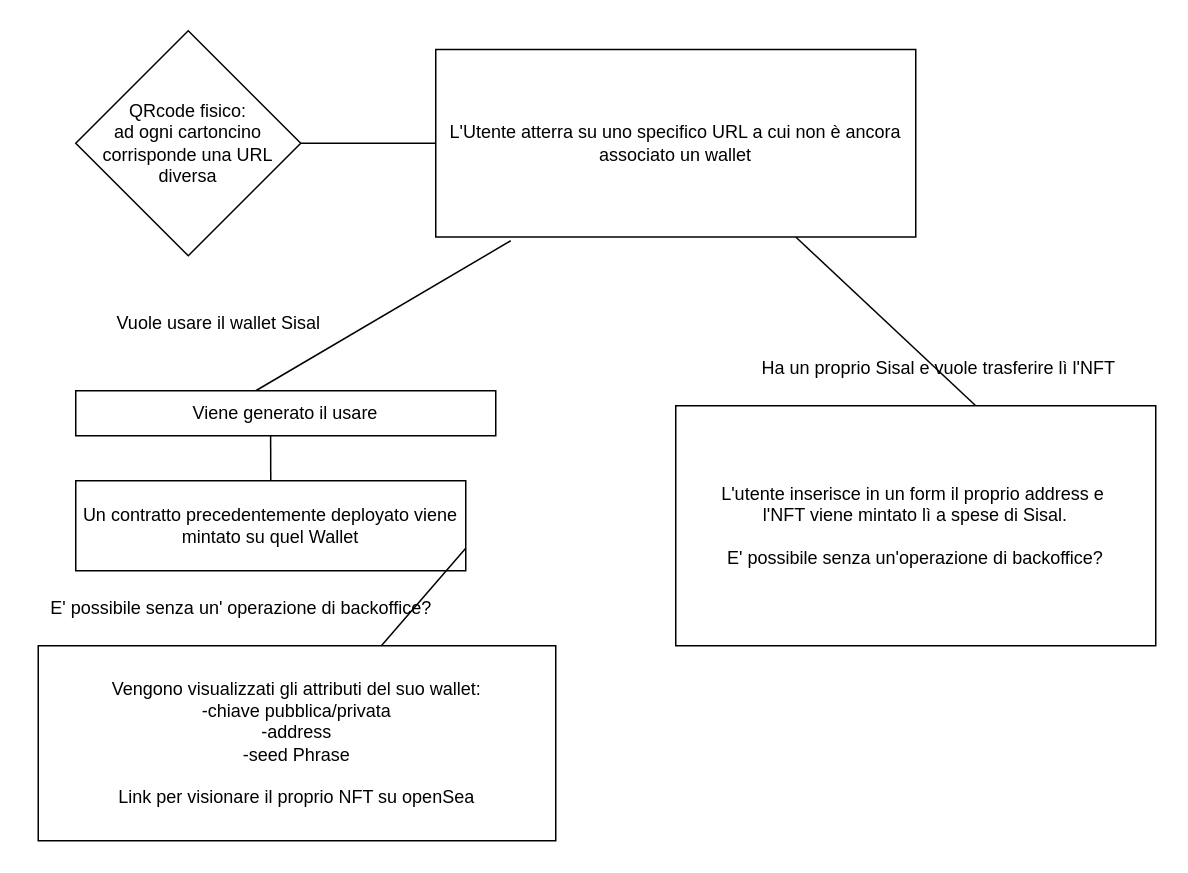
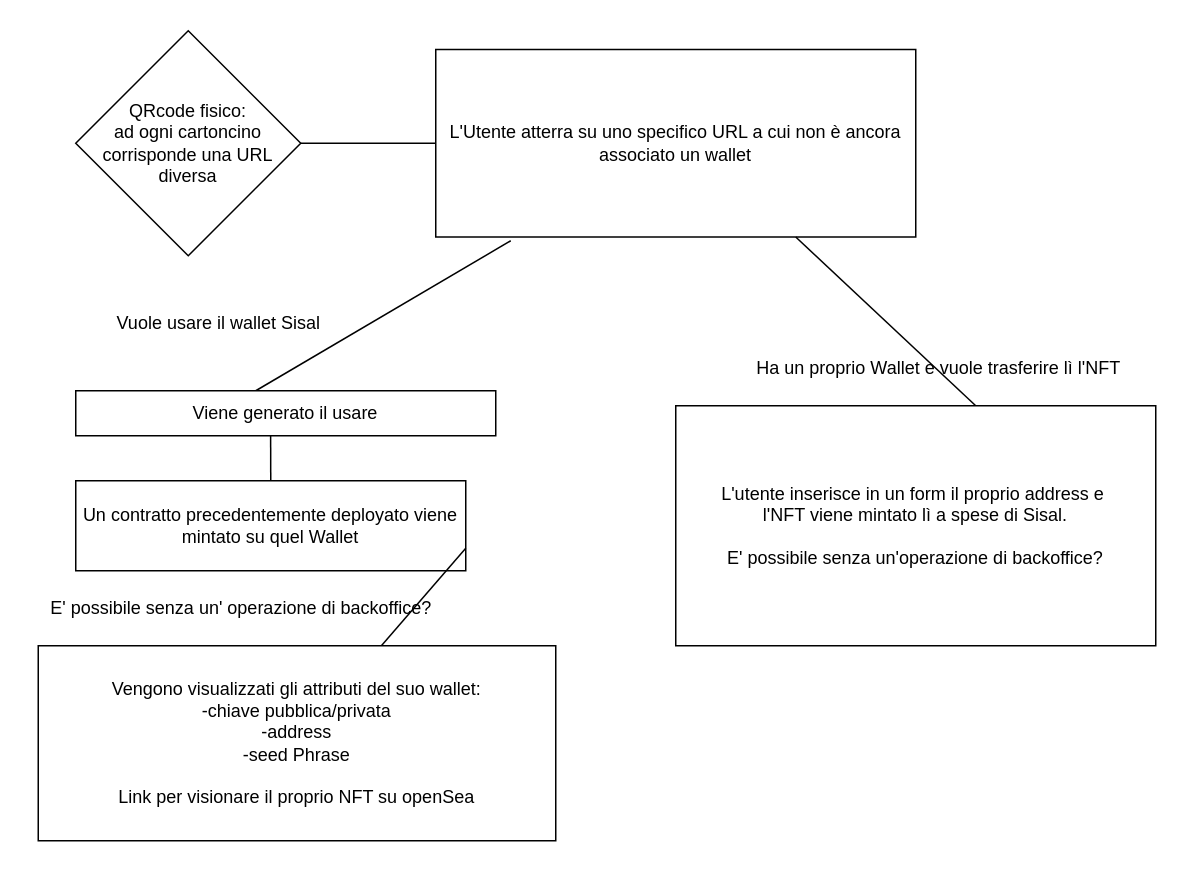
  <mxCell id="0" />
  <mxCell id="1" parent="0" />
  <mxCell id="2" value="QRcode fisico:&lt;br&gt;ad ogni cartoncino corrisponde una URL diversa" style="rhombus;whiteSpace=wrap;html=1;" vertex="1" parent="1"><mxGeometry x="50" y="20" width="150" height="150" as="geometry" /></mxCell>
  <mxCell id="3" value="" style="endArrow=none;html=1;rounded=0;exitX=1;exitY=0.5;exitDx=0;exitDy=0;" edge="1" parent="1" source="2" target="4"><mxGeometry width="50" height="50" relative="1" as="geometry"><mxPoint x="410" y="360" as="sourcePoint" /><mxPoint x="340" y="95" as="targetPoint" /></mxGeometry></mxCell>
  <mxCell id="4" value="L'Utente atterra su uno specifico URL a cui non è ancora&lt;br&gt;associato un wallet" style="rounded=0;whiteSpace=wrap;html=1;" vertex="1" parent="1"><mxGeometry x="290" y="32.5" width="320" height="125" as="geometry" /></mxCell>
  <mxCell id="5" value="" style="endArrow=none;html=1;rounded=0;" edge="1" parent="1"><mxGeometry width="50" height="50" relative="1" as="geometry"><mxPoint x="170" y="260" as="sourcePoint" /><mxPoint x="340" y="160" as="targetPoint" /></mxGeometry></mxCell>
  <mxCell id="6" value="Vuole usare il wallet Sisal" style="text;html=1;align=center;verticalAlign=middle;resizable=0;points=[];autosize=1;strokeColor=none;fillColor=none;" vertex="1" parent="1"><mxGeometry x="65" y="200" width="160" height="30" as="geometry" /></mxCell>
  <mxCell id="7" value="Viene generato il usare" style="rounded=0;whiteSpace=wrap;html=1;" vertex="1" parent="1"><mxGeometry x="50" y="260" width="280" height="30" as="geometry" /></mxCell>
  <mxCell id="8" value="" style="endArrow=none;html=1;rounded=0;entryX=0.75;entryY=1;entryDx=0;entryDy=0;" edge="1" parent="1" target="4"><mxGeometry width="50" height="50" relative="1" as="geometry"><mxPoint x="650" y="270" as="sourcePoint" /><mxPoint x="460" y="250" as="targetPoint" /></mxGeometry></mxCell>
  <mxCell id="9" value="L'utente inserisce in un form il proprio address e&amp;nbsp;&lt;br&gt;l'NFT viene mintato lì a spese di Sisal.&lt;br&gt;&lt;br&gt;E' possibile senza un'operazione di backoffice?" style="rounded=0;whiteSpace=wrap;html=1;" vertex="1" parent="1"><mxGeometry x="450" y="270" width="320" height="160" as="geometry" /></mxCell>
- <mxCell id="10" value="Ha un proprio Sisal e vuole trasferire lì l'NFT" style="text;html=1;align=center;verticalAlign=middle;resizable=0;points=[];autosize=1;strokeColor=none;fillColor=none;" vertex="1" parent="1"><mxGeometry x="490" y="230" width="270" height="30" as="geometry" /></mxCell>
+ <mxCell id="10" value="Ha un proprio Wallet e vuole trasferire lì l'NFT" style="text;html=1;align=center;verticalAlign=middle;resizable=0;points=[];autosize=1;strokeColor=none;fillColor=none;" vertex="1" parent="1"><mxGeometry x="490" y="230" width="270" height="30" as="geometry" /></mxCell>
  <mxCell id="11" value="" style="endArrow=none;html=1;rounded=0;entryX=0.464;entryY=1;entryDx=0;entryDy=0;entryPerimeter=0;" edge="1" parent="1" target="7"><mxGeometry width="50" height="50" relative="1" as="geometry"><mxPoint x="180" y="320" as="sourcePoint" /><mxPoint x="440" y="340" as="targetPoint" /></mxGeometry></mxCell>
  <mxCell id="12" value="Un contratto precedentemente deployato viene&lt;br&gt;mintato su quel Wallet" style="rounded=0;whiteSpace=wrap;html=1;" vertex="1" parent="1"><mxGeometry x="50" y="320" width="260" height="60" as="geometry" /></mxCell>
  <mxCell id="13" value="E' possibile senza un' operazione di backoffice?" style="text;html=1;align=center;verticalAlign=middle;resizable=0;points=[];autosize=1;strokeColor=none;fillColor=none;" vertex="1" parent="1"><mxGeometry x="20" y="390" width="280" height="30" as="geometry" /></mxCell>
  <mxCell id="14" value="" style="endArrow=none;html=1;rounded=0;exitX=1;exitY=0.75;exitDx=0;exitDy=0;" edge="1" parent="1" source="12" target="15"><mxGeometry width="50" height="50" relative="1" as="geometry"><mxPoint x="390" y="390" as="sourcePoint" /><mxPoint x="310" y="450" as="targetPoint" /></mxGeometry></mxCell>
  <mxCell id="15" value="Vengono visualizzati gli attributi del suo wallet:&lt;br&gt;-chiave pubblica/privata&lt;br&gt;-address&lt;br&gt;-seed Phrase&lt;br&gt;&lt;br&gt;Link per visionare il proprio NFT su openSea" style="rounded=0;whiteSpace=wrap;html=1;" vertex="1" parent="1"><mxGeometry x="25" y="430" width="345" height="130" as="geometry" /></mxCell>
